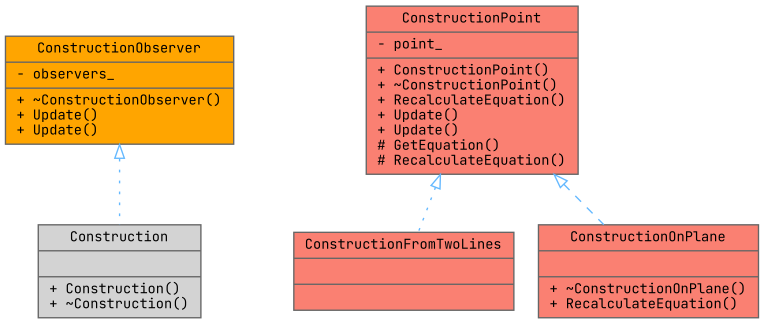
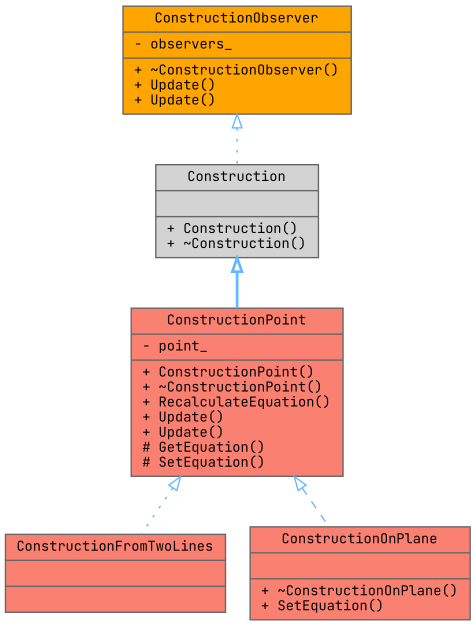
  digraph {
    fontname="JetBrains Mono"
    node [color=gray40 fillcolor=salmon fontname="JetBrains Mono" fontsize=10 shape=record style=filled]
    edge [arrowtail=onormal color=steelblue1 dir=back fontname="JetBrains Mono" fontsize=10 labelfontname=Helvetica labelfontsize=10 style=dotted]
    n1 [fillcolor=lightgrey fontcolor=black height=0.2 label="{Construction\n||+ Construction()\l+ ~Construction()\l}" width=0.4]
-   n2 [height=0.2 label="{ConstructionPoint\n|- point_\l|+ ConstructionPoint()\l+ ~ConstructionPoint()\l+ RecalculateEquation()\l+ Update()\l+ Update()\l# GetEquation()\l# RecalculateEquation()\l}" width=0.4]
+   n2 [height=0.2 label="{ConstructionPoint\n|- point_\l|+ ConstructionPoint()\l+ ~ConstructionPoint()\l+ RecalculateEquation()\l+ Update()\l+ Update()\l# GetEquation()\l# SetEquation()\l}" width=0.4]
    n3 [height=0.2 label="{ConstructionFromTwoLines\n||}" width=0.4]
-   n4 [height=0.2 label="{ConstructionOnPlane\n||+ ~ConstructionOnPlane()\l+ RecalculateEquation()\l}" width=0.4]
+   n4 [height=0.2 label="{ConstructionOnPlane\n||+ ~ConstructionOnPlane()\l+ SetEquation()\l}" width=0.4]
    n5 [fillcolor=orange height=0.2 label="{ConstructionObserver\n|- observers_\l|+ ~ConstructionObserver()\l+ Update()\l+ Update()\l}" width=0.4]
+   n1 -> n2 [style=bold]
    n2 -> n3
    n2 -> n4 [style=dashed]
    n5 -> n1
  }
